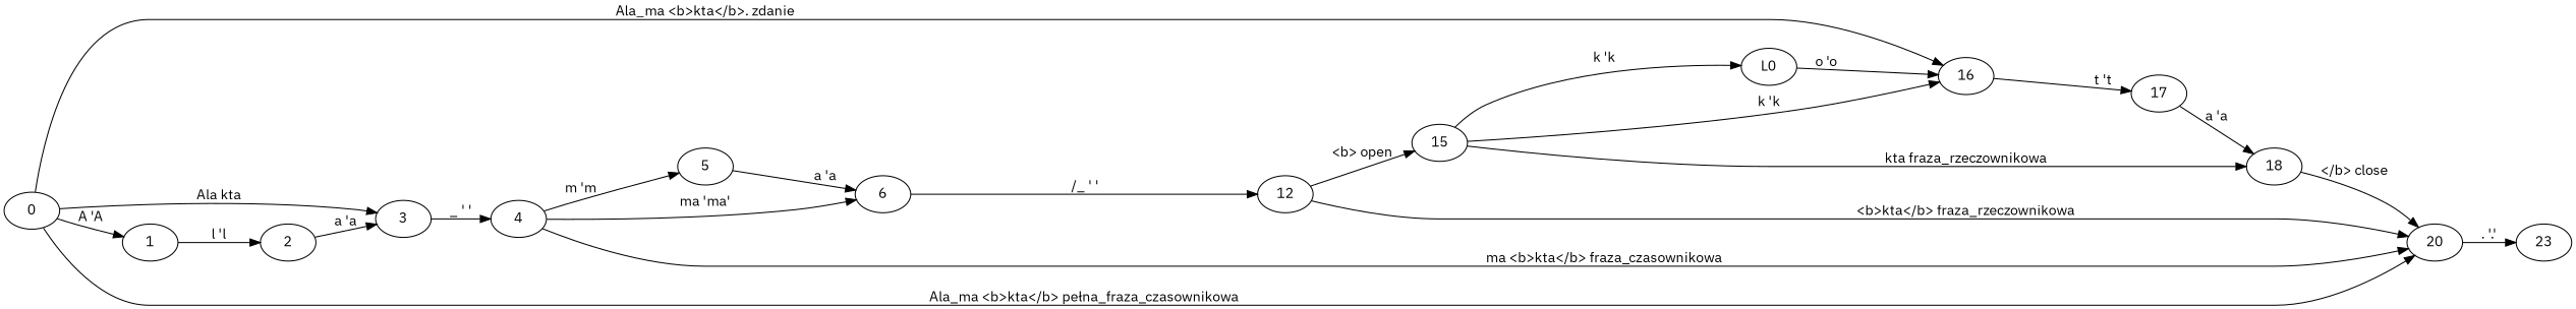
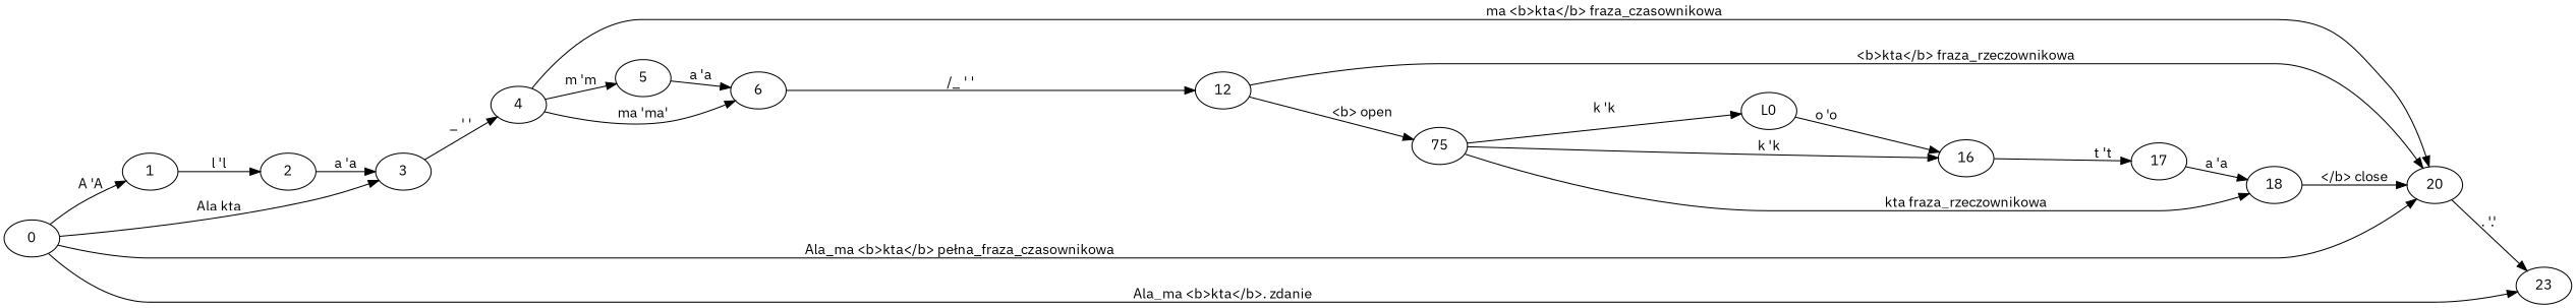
  digraph {
    fontname="IBM Plex Sans"
    rankdir=LR
    node [fontname="IBM Plex Sans"]
    edge [fontname="IBM Plex Sans"]
    0
    1
    3
    n4 [label=20]
    23
    2
    4
    5
    6
    12
-   15
+   15 [label=75]
    L0
    16
    18
    17
    0 -> 1 [label="A 'A"]
    0 -> 3 [label="Ala kta"]
    0 -> n4 [label="Ala_ma&nbsp;<b>kta</b> pełna_fraza_czasownikowa"]
-   0 -> 16 [label="Ala_ma&nbsp;<b>kta</b>. zdanie"]
+   0 -> 23 [label="Ala_ma&nbsp;<b>kta</b>. zdanie"]
    1 -> 2 [label="l 'l"]
    3 -> 4 [label="_ ' '"]
    n4 -> 23 [label=". '.'"]
    2 -> 3 [label="a 'a"]
    4 -> n4 [label="ma&nbsp;<b>kta</b> fraza_czasownikowa"]
    4 -> 5 [label="m 'm"]
    4 -> 6 [label="ma 'ma'"]
    5 -> 6 [label="a 'a"]
    6 -> 12 [label="&nbsp;/_ ' '"]
    12 -> n4 [label="<b>kta</b> fraza_rzeczownikowa"]
    12 -> 15 [label="<b> open"]
    15 -> L0 [label="k 'k"]
    15 -> 16 [label="k 'k"]
    15 -> 18 [label="kta fraza_rzeczownikowa"]
    L0 -> 16 [label="o 'o"]
    16 -> 17 [label="t 't"]
    18 -> n4 [label="</b> close"]
    17 -> 18 [label="a 'a"]
  }
